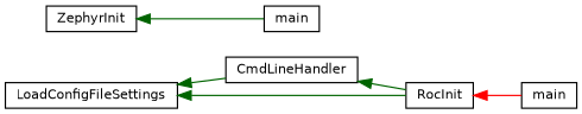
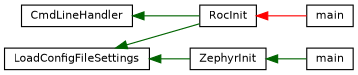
  digraph {
    rankdir=LR
    node [color=black fillcolor=white fontname=Helvetica fontsize=10 shape=record style=filled]
    edge [color=darkgreen dir=back fontname=Helvetica fontsize=10 labelfontname=Helvetica labelfontsize=10 style=solid]
    n1 [height=0.2 label=CmdLineHandler width=0.4]
    n2 [height=0.2 label=RocInit width=0.4]
    n3 [height=0.2 label=LoadConfigFileSettings width=0.4]
    n4 [height=0.2 label=ZephyrInit width=0.4]
    n5 [height=0.2 label=main width=0.4]
    n6 [height=0.2 label=main width=0.4]
    n1 -> n2
    n2 -> n5 [color=red]
    n3 -> n2
-   n3 -> n1
+   n3 -> n4
    n4 -> n6
  }
